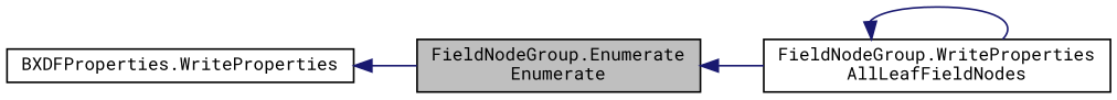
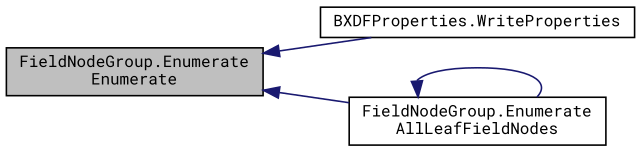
  digraph {
    fontname="Roboto Mono"
    rankdir=LR
    node [color=black fillcolor=white fontname="Roboto Mono" fontsize=10 shape=record style=filled]
    edge [color=midnightblue dir=back fontname="Roboto Mono" fontsize=10 labelfontname=Helvetica labelfontsize=10 style=solid]
    n1 [fillcolor=grey75 fontcolor=black height=0.2 label="FieldNodeGroup.Enumerate\lEnumerate" width=0.4]
    n2 [height=0.2 label="BXDFProperties.WriteProperties" width=0.4]
-   n3 [height=0.2 label="FieldNodeGroup.WriteProperties\lAllLeafFieldNodes" width=0.4]
-   n2 -> n1
+   n3 [height=0.2 label="FieldNodeGroup.Enumerate\lAllLeafFieldNodes" width=0.4]
+   n1 -> n2
    n1 -> n3
    n3 -> n3
  }
